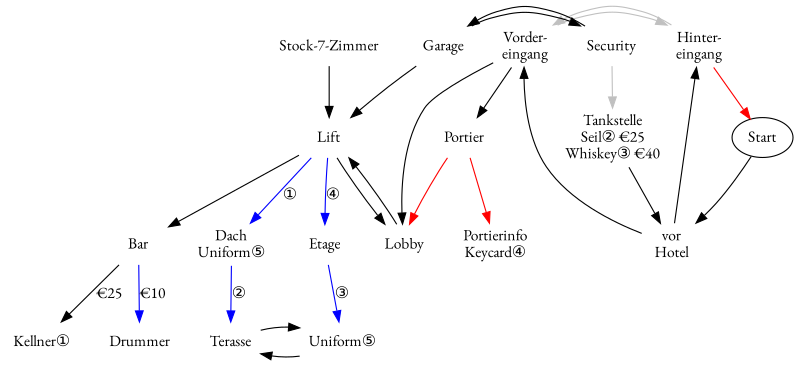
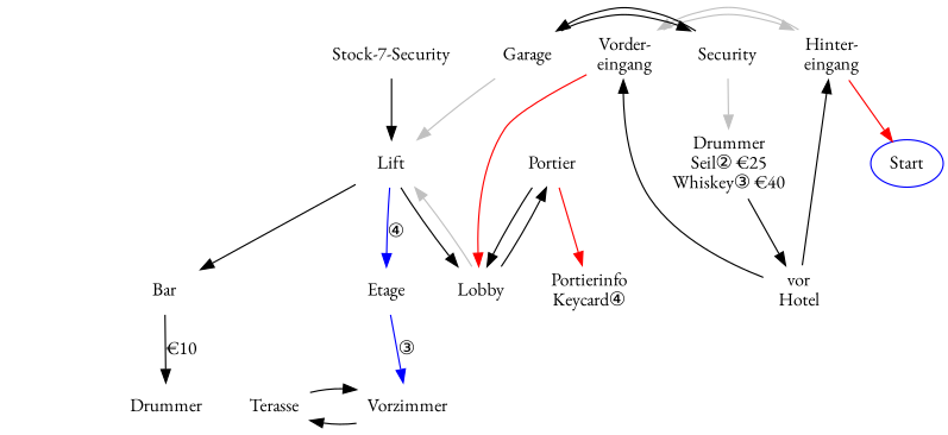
  digraph {
    fontname="EB Garamond"
    rankdir=TD
    node [fontname="EB Garamond" shape=none]
    edge [fontname="EB Garamond"]
    n1 [label="Vorder-\neingang"]
    n2 [label="Hinter-\neingang"]
    Lift [color=blue]
    Portier
    Garage
    n6 [label=Security]
-   Vorzimmer [label="Uniform⑤"]
+   Vorzimmer
    Terasse
    Lobby
-   Start [shape=oval]
+   Start [shape=oval color=blue]
    Bar
-   n12 [label="Dach\nUniform&#9316;"]
    Etage
    n14 [label="Portierinfo\nKeycard&#9315;"]
-   n15 [label="Tankstelle\nSeil&#9313; €25\nWhiskey&#9314; €40"]
+   n15 [label="Drummer\nSeil&#9313; €25\nWhiskey&#9314; €40"]
    n16 [color=blue label="vor\nHotel"]
-   n17 [label="Kellner&#9312;"]
    Drummer
-   n19 [label="Stock-7-Zimmer"]
+   n19 [label="Stock-7-Security"]
    subgraph sub_1 {
      rank=same
      n1
      n2
    }
    subgraph sub_2 {
      rank=same
      Lift
      Portier
    }
    subgraph sub_3 {
      rank=same
      Garage
      n6
    }
    subgraph sub_4 {
      rank=same
      Vorzimmer
      Terasse
    }
    n1 -> n2 [color=gray]
-   n1 -> Lobby [color=black]
+   n1 -> Lobby [color=red]
    n2 -> n1 [color=gray]
    n2 -> Start [color=red]
    Lift -> Lobby
    Lift -> Bar
-   Lift -> n12 [color=blue label="&#9312;"]
    Lift -> Etage [color=blue label="&#9315;"]
-   Portier -> Lobby [color=red]
+   Portier -> Lobby
    Portier -> n14 [color=red]
-   Garage -> Lift
+   Garage -> Lift [color=gray]
    Garage -> n6
    n6 -> Garage
    n6 -> n15 [color=gray]
    Vorzimmer -> Terasse
    Terasse -> Vorzimmer
-   Lobby -> Lift
-   n1 -> Portier
-   Start -> n16
-   Bar -> n17 [label="€25"]
-   Bar -> Drummer [label="€10" color=blue]
-   n12 -> Terasse [color=blue label="&#9313;"]
+   Lobby -> Lift [color=gray]
+   Lobby -> Portier
+   Bar -> Drummer [label="€10"]
    Etage -> Vorzimmer [color=blue label="&#9314;"]
    n15 -> n16
    n16 -> n1
    n16 -> n2
    n19 -> Lift
  }
